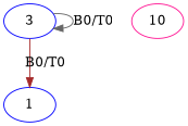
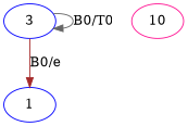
  digraph {
    rankdir=TB
    node [color=blue]
    n1 [label=3]
    n2 [label=1]
    n3 [color=deeppink label=10]
    n1 -> n1 [color=gray40 label="B0/T0"]
-   n1 -> n2 [color=brown label="B0/T0"]
+   n1 -> n2 [color=brown label="B0/e"]
  }
